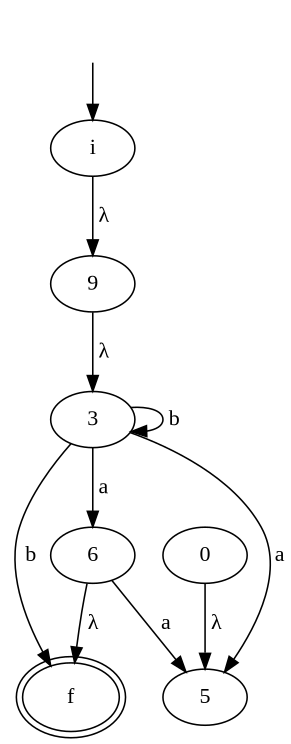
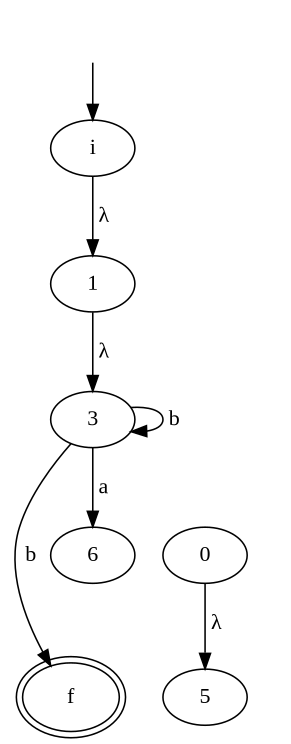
  digraph {
    fontname="Liberation Serif"
    node [fontname="Liberation Serif"]
    edge [fontname="Liberation Serif"]
    _nil0 [style=invis]
    i
-   1 [label=9]
+   1
    3
    5
    f [peripheries=2]
    6
    n8 [label=0]
    _nil0 -> i
    i -> 1 [label=" λ"]
    1 -> 3 [label=" λ"]
    3 -> 3 [label=" b"]
-   3 -> 5 [label=" a"]
    3 -> f [label=" b"]
    3 -> 6 [label=" a"]
-   6 -> 5 [label=" a"]
-   6 -> f [label=" λ"]
    n8 -> 5 [label=" λ"]
  }
